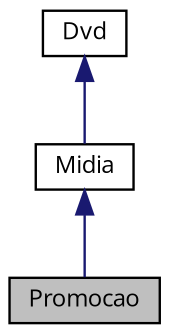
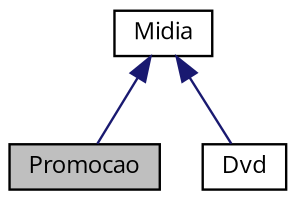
  digraph {
    fontname="Open Sans"
    node [color=black fillcolor=white fontname="Open Sans" fontsize=10 shape=record style=filled]
    edge [color=midnightblue dir=back fontname="Open Sans" fontsize=10 labelfontname=Helvetica labelfontsize=10 style=solid]
    n1 [fillcolor=grey75 fontcolor=black height=0.2 label=Promocao width=0.4]
    n2 [height=0.2 label=Dvd width=0.4]
    n3 [height=0.2 label=Midia width=0.4]
    n3 -> n1
-   n2 -> n3
+   n3 -> n2
  }
